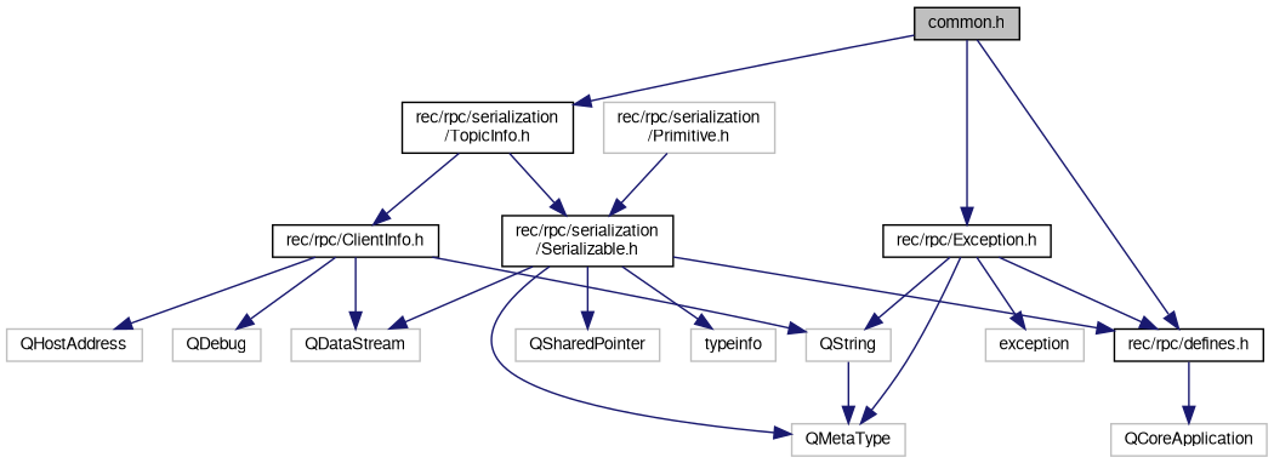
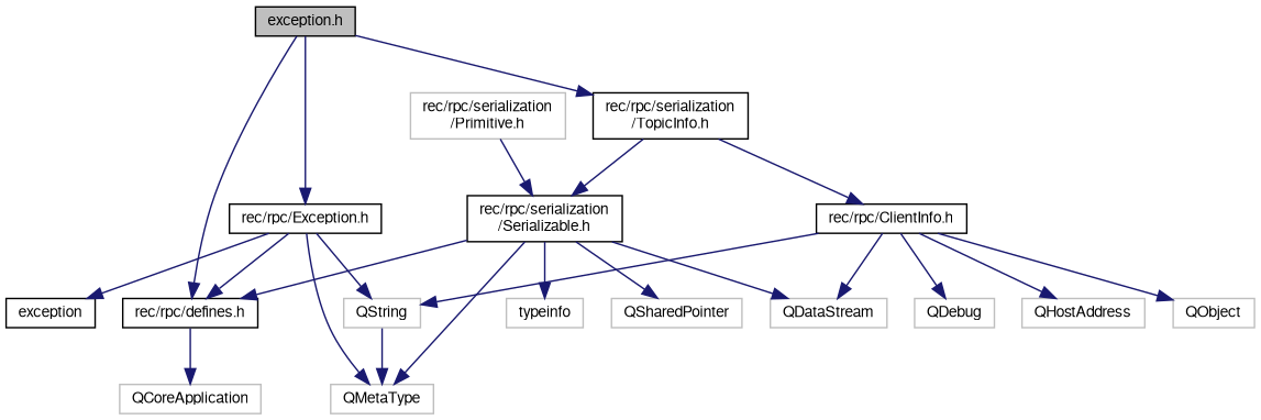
  digraph {
    node [color=grey75 fillcolor=white fontname=FreeSans fontsize=10 shape=record style=filled]
    edge [color=midnightblue fontname=FreeSans fontsize=10 labelfontname=FreeSans labelfontsize=10 style=solid]
-   n1 [color=black fillcolor=grey75 fontcolor=black height=0.2 label="common.h" width=0.4]
+   n1 [color=black fillcolor=grey75 fontcolor=black height=0.2 label="exception.h" width=0.4]
    n2 [color=black height=0.2 label="rec/rpc/serialization\l/TopicInfo.h" width=0.4]
    n3 [color=black height=0.2 label="rec/rpc/defines.h" width=0.4]
    n4 [color=black height=0.2 label="rec/rpc/Exception.h" width=0.4]
    n5 [color=black height=0.2 label="rec/rpc/ClientInfo.h" width=0.4]
    n6 [color=black height=0.2 label="rec/rpc/serialization\l/Serializable.h" width=0.4]
    n7 [height=0.2 label=QCoreApplication width=0.4]
    n8 [height=0.2 label=QHostAddress width=0.4]
    n9 [height=0.2 label=QMetaType width=0.4]
    n10 [height=0.2 label=QString width=0.4]
-   n11 [height=0.2 label=exception width=0.4]
+   n11 [color=black height=0.2 label=exception width=0.4]
    n12 [height=0.2 label="rec/rpc/serialization\l/Primitive.h" width=0.4]
    n13 [height=0.2 label=QDataStream width=0.4]
+   n14 [height=0.2 label=QObject width=0.4]
    n15 [height=0.2 label=QDebug width=0.4]
    n16 [height=0.2 label=QSharedPointer width=0.4]
    n17 [height=0.2 label=typeinfo width=0.4]
    n1 -> n2
    n1 -> n3
    n1 -> n4
    n2 -> n5
    n2 -> n6
    n3 -> n7
    n4 -> n3
    n4 -> n9
    n4 -> n10
    n4 -> n11
    n5 -> n8
    n5 -> n10
    n5 -> n13
+   n5 -> n14
    n5 -> n15
    n6 -> n3
    n6 -> n9
    n6 -> n13
    n6 -> n16
    n6 -> n17
    n10 -> n9
    n12 -> n6
  }
